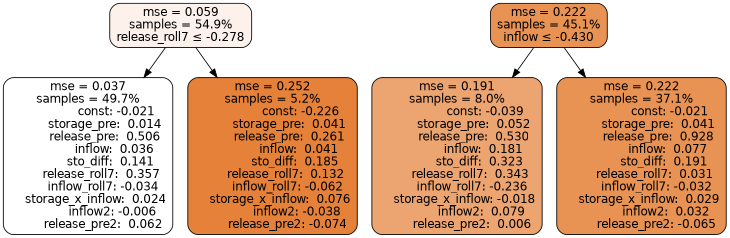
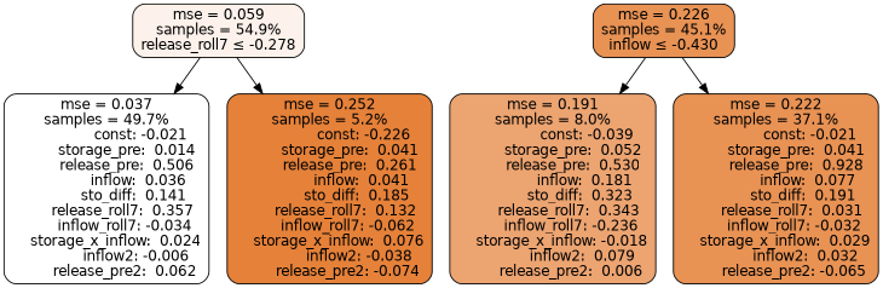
  digraph {
    node [color=black fillcolor="#e89254" fontname=helvetica shape=rectangle style="filled, rounded"]
    edge [fontname=helvetica]
    n1 [fillcolor="#fcf2eb" label="mse = 0.059\nsamples = 54.9%\nrelease_roll7 &le; -0.278"]
    n2 [fillcolor="#ffffff" label="mse = 0.037\nsamples = 49.7%\n               const: -0.021\n         storage_pre:  0.014\n         release_pre:  0.506\n              inflow:  0.036\n            sto_diff:  0.141\n       release_roll7:  0.357\n        inflow_roll7: -0.034\n    storage_x_inflow:  0.024\n             inflow2: -0.006\n        release_pre2:  0.062"]
    n3 [fillcolor="#e58139" label="mse = 0.252\nsamples = 5.2%\n               const: -0.226\n         storage_pre:  0.041\n         release_pre:  0.261\n              inflow:  0.041\n            sto_diff:  0.185\n       release_roll7:  0.132\n        inflow_roll7: -0.062\n    storage_x_inflow:  0.076\n             inflow2: -0.038\n        release_pre2: -0.074"]
-   n4 [label="mse = 0.222\nsamples = 45.1%\ninflow &le; -0.430"]
+   n4 [label="mse = 0.226\nsamples = 45.1%\ninflow &le; -0.430"]
    n5 [fillcolor="#eca471" label="mse = 0.191\nsamples = 8.0%\n               const: -0.039\n         storage_pre:  0.052\n         release_pre:  0.530\n              inflow:  0.181\n            sto_diff:  0.323\n       release_roll7:  0.343\n        inflow_roll7: -0.236\n    storage_x_inflow: -0.018\n             inflow2:  0.079\n        release_pre2:  0.006"]
    n6 [label="mse = 0.222\nsamples = 37.1%\n               const: -0.021\n         storage_pre:  0.041\n         release_pre:  0.928\n              inflow:  0.077\n            sto_diff:  0.191\n       release_roll7:  0.031\n        inflow_roll7: -0.032\n    storage_x_inflow:  0.029\n             inflow2:  0.032\n        release_pre2: -0.065"]
    n1 -> n2
    n1 -> n3
    n4 -> n5
    n4 -> n6
  }
